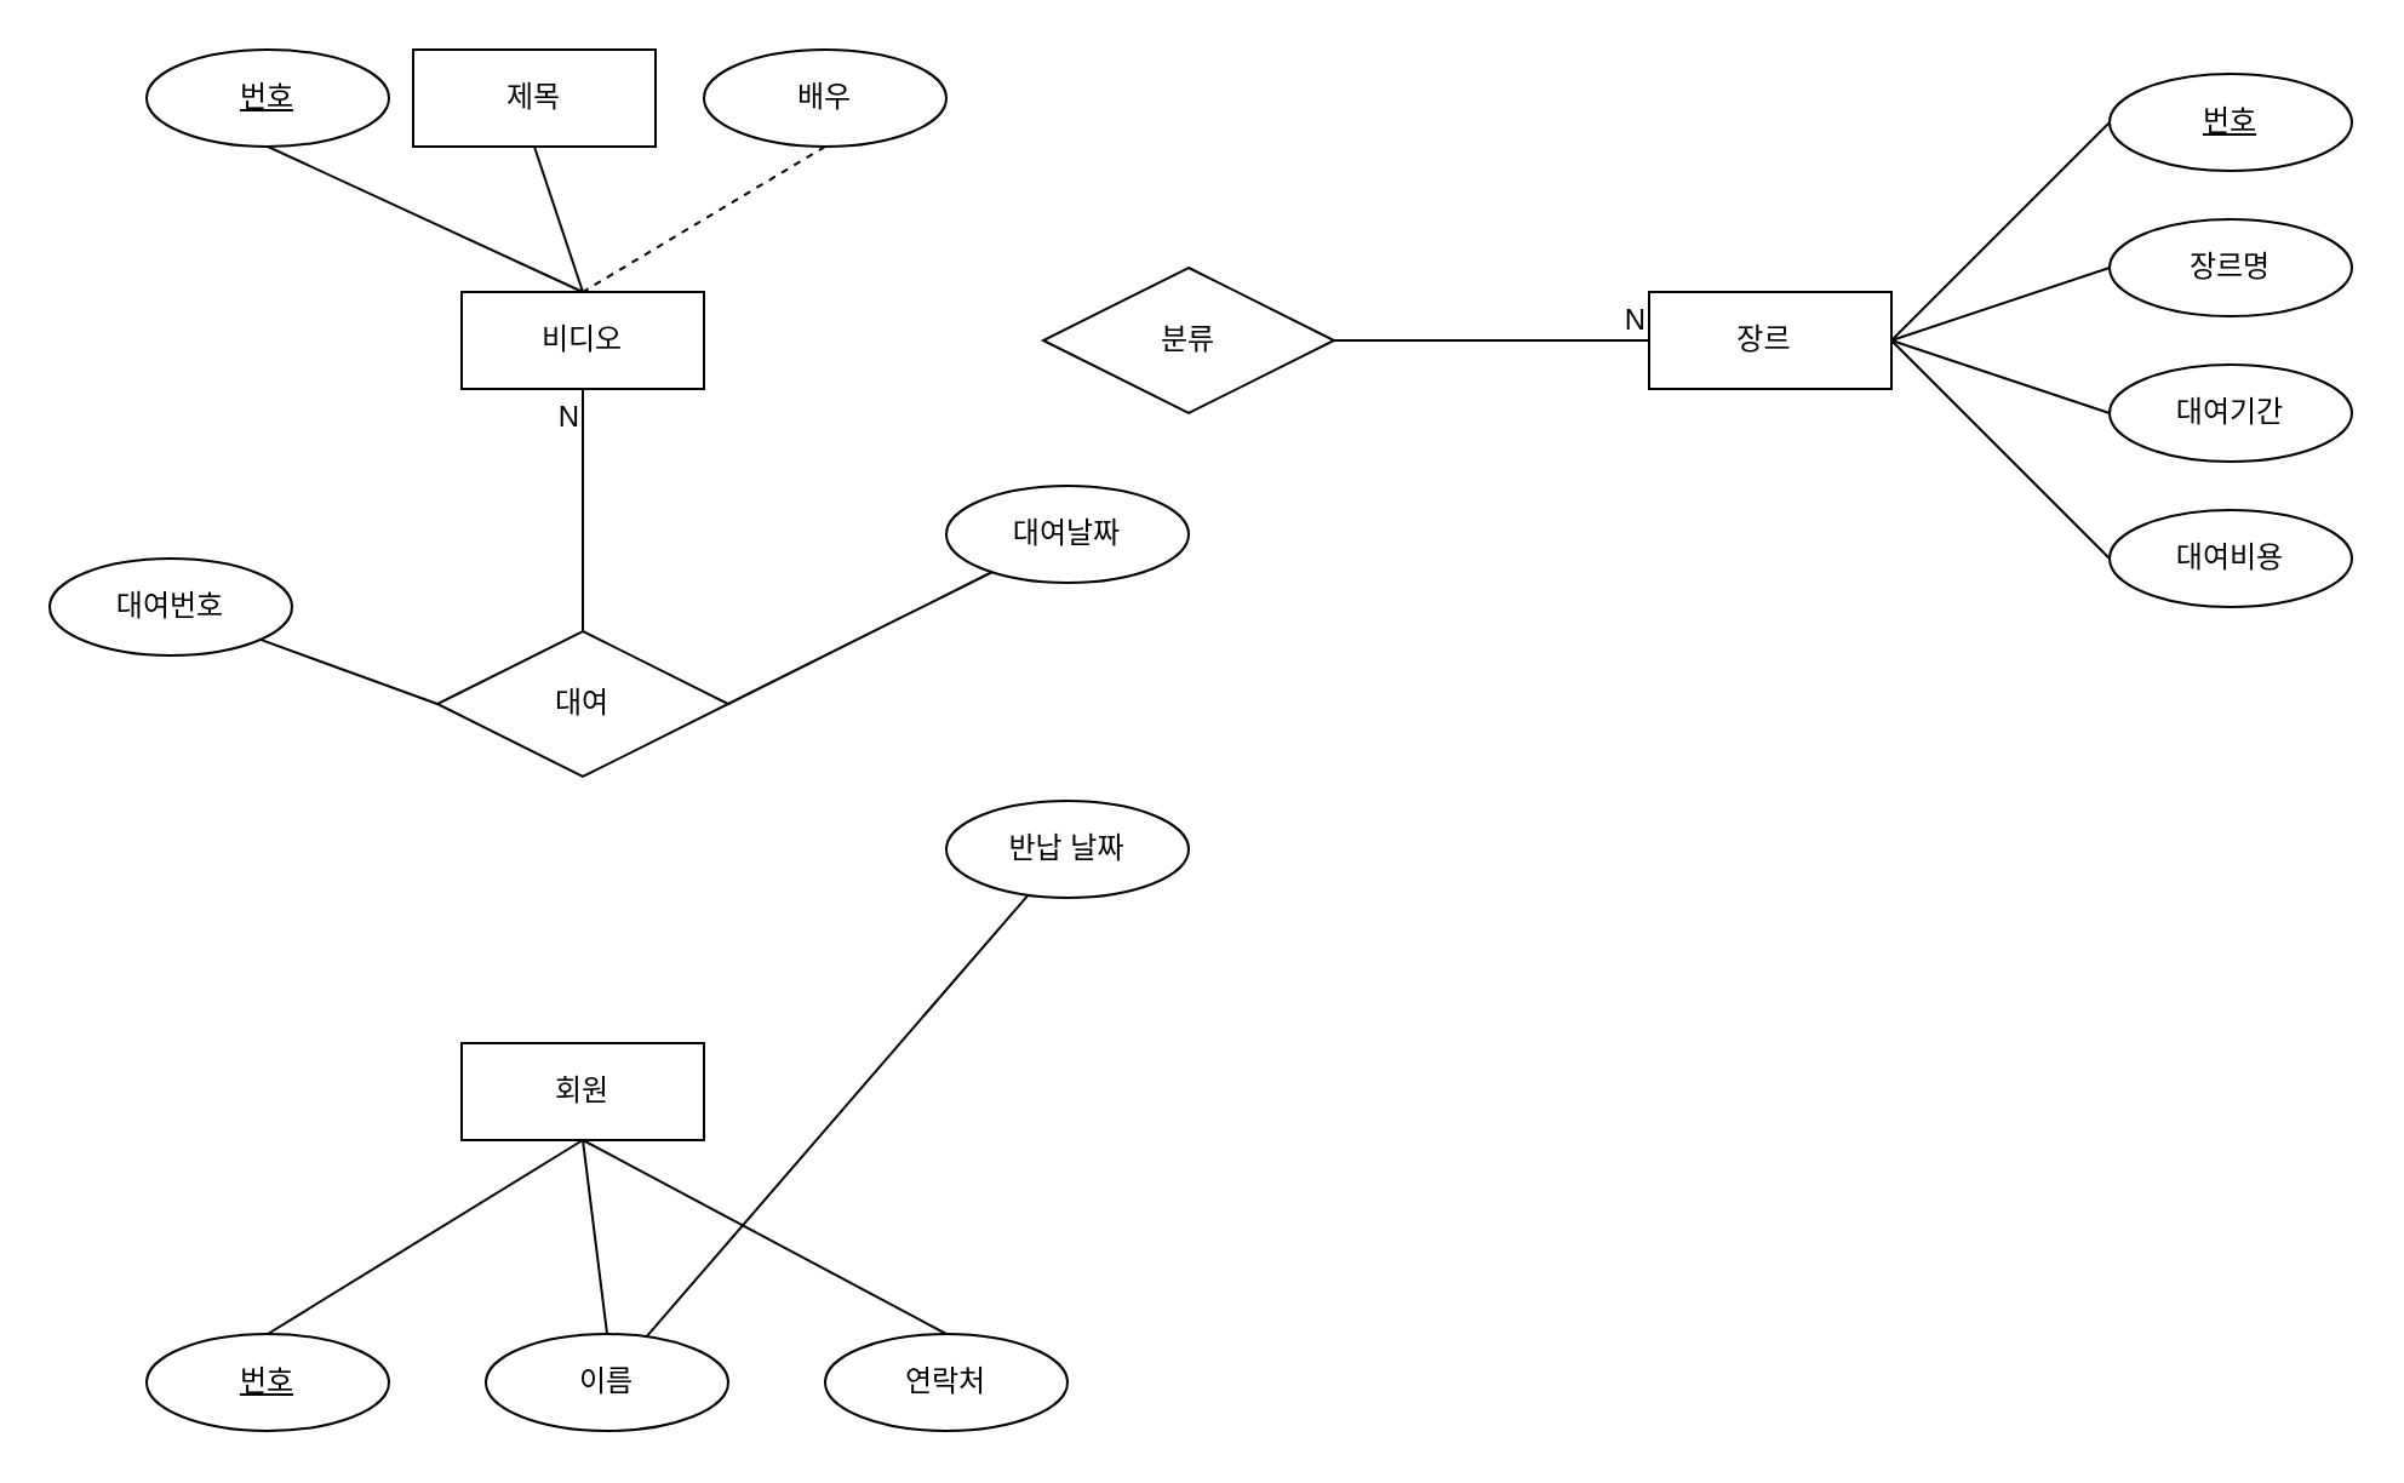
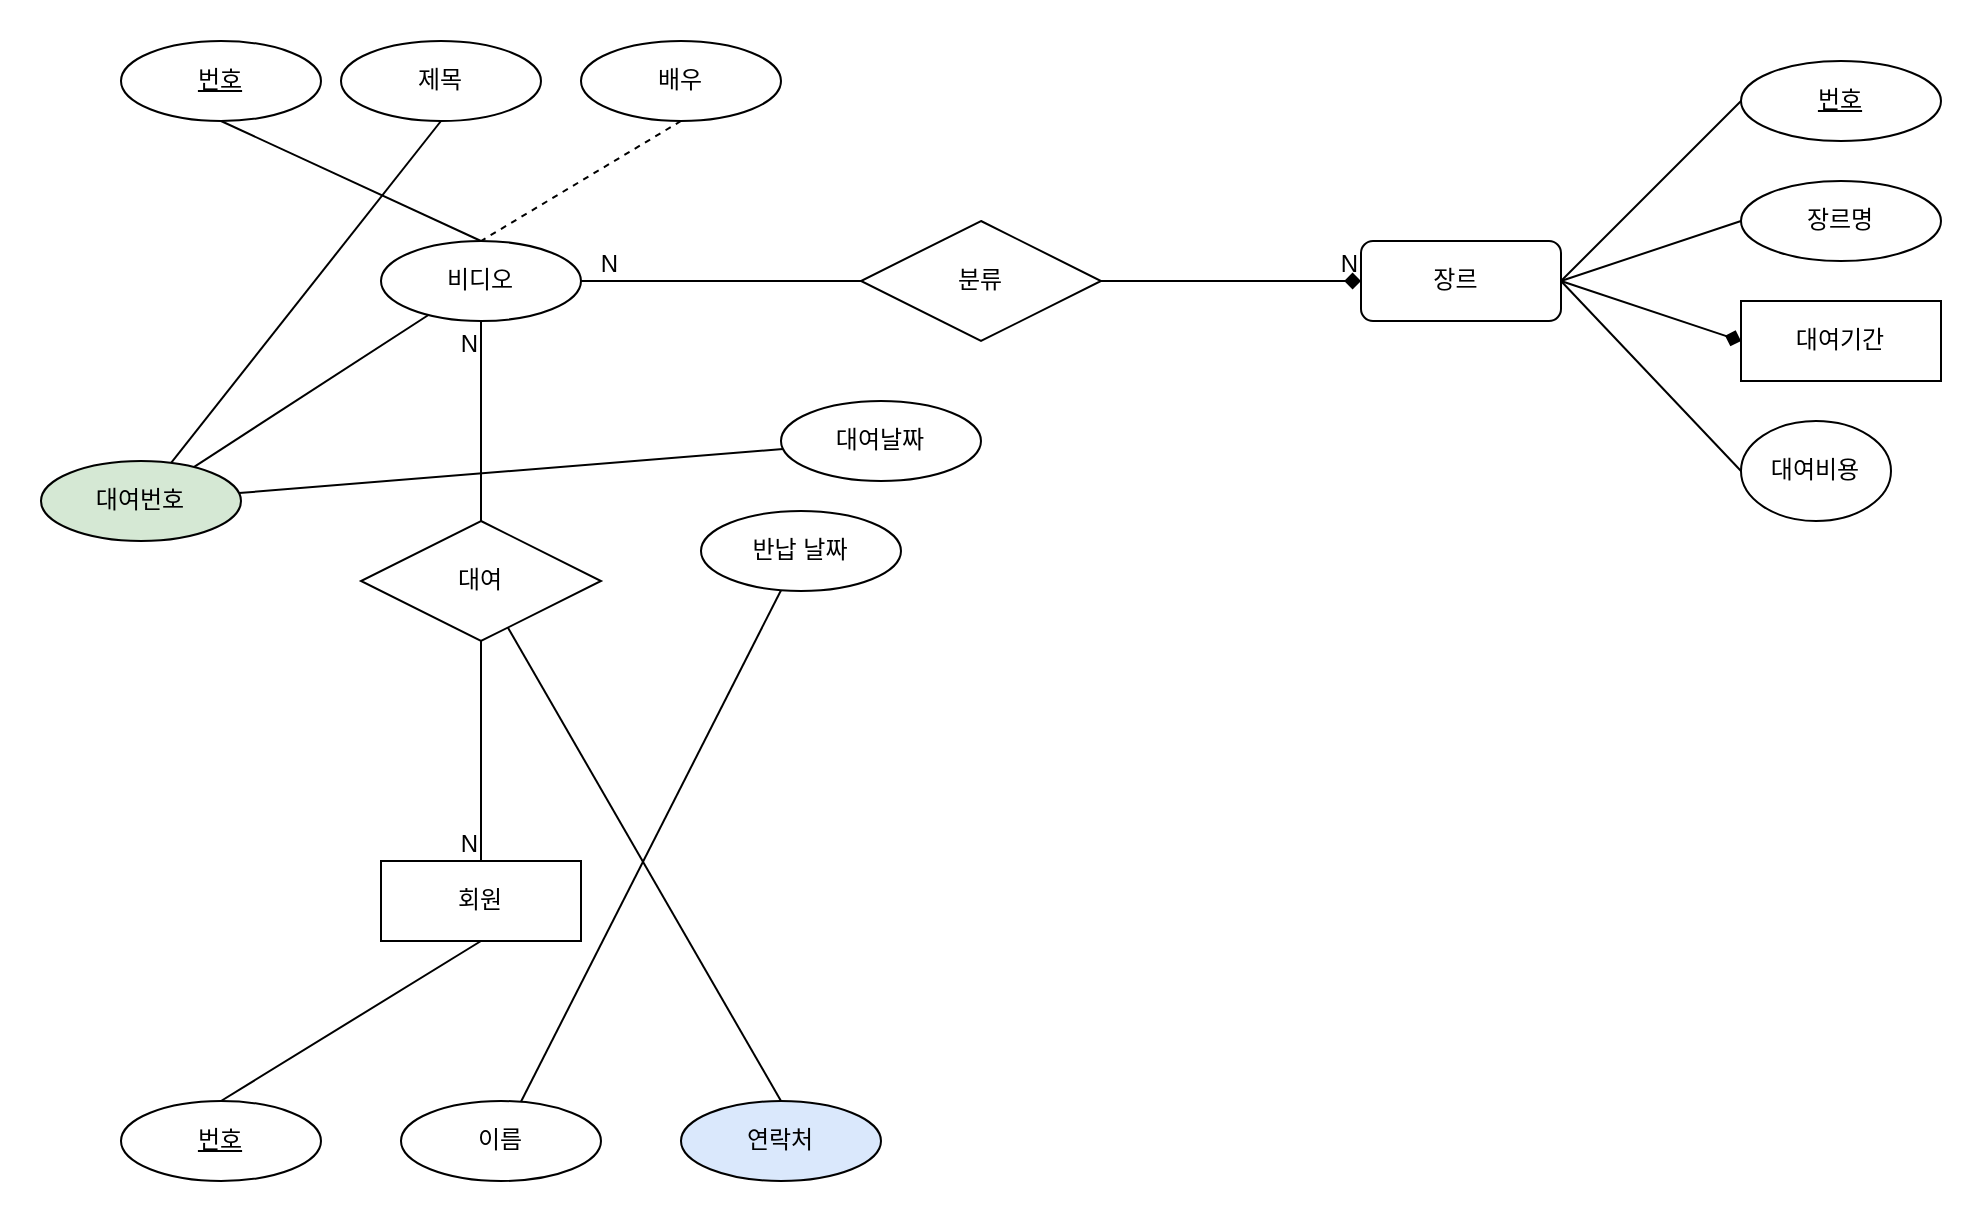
  <mxCell id="0" />
  <mxCell id="1" parent="0" />
- <mxCell id="2" value="장르&lt;span style=&quot;white-space: pre;&quot;&gt;&#09;&lt;/span&gt;" style="whiteSpace=wrap;html=1;align=center;" vertex="1" parent="1"><mxGeometry x="680" y="120" width="100" height="40" as="geometry" /></mxCell>
- <mxCell id="3" value="비디오" style="whiteSpace=wrap;html=1;align=center;" vertex="1" parent="1"><mxGeometry x="190" y="120" width="100" height="40" as="geometry" /></mxCell>
+ <mxCell id="2" value="장르&lt;span style=&quot;white-space: pre;&quot;&gt;&#09;&lt;/span&gt;" style="whiteSpace=wrap;html=1;align=center;rounded=1;" vertex="1" parent="1"><mxGeometry x="680" y="120" width="100" height="40" as="geometry" /></mxCell>
+ <mxCell id="3" value="비디오" style="ellipse;whiteSpace=wrap;html=1;align=center;" vertex="1" parent="1"><mxGeometry x="190" y="120" width="100" height="40" as="geometry" /></mxCell>
  <mxCell id="4" value="회원" style="whiteSpace=wrap;html=1;align=center;" vertex="1" parent="1"><mxGeometry x="190" y="430" width="100" height="40" as="geometry" /></mxCell>
  <mxCell id="5" value="번호" style="ellipse;whiteSpace=wrap;html=1;align=center;fontStyle=4;" vertex="1" parent="1"><mxGeometry x="870" y="30" width="100" height="40" as="geometry" /></mxCell>
  <mxCell id="6" value="장르명" style="ellipse;whiteSpace=wrap;html=1;align=center;" vertex="1" parent="1"><mxGeometry x="870" y="90" width="100" height="40" as="geometry" /></mxCell>
- <mxCell id="7" value="대여기간" style="ellipse;whiteSpace=wrap;html=1;align=center;" vertex="1" parent="1"><mxGeometry x="870" y="150" width="100" height="40" as="geometry" /></mxCell>
- <mxCell id="8" value="대여비용" style="ellipse;whiteSpace=wrap;html=1;align=center;" vertex="1" parent="1"><mxGeometry x="870" y="210" width="100" height="40" as="geometry" /></mxCell>
+ <mxCell id="7" value="대여기간" style="whiteSpace=wrap;html=1;align=center;rounded=0;" vertex="1" parent="1"><mxGeometry x="870" y="150" width="100" height="40" as="geometry" /></mxCell>
+ <mxCell id="8" value="대여비용" style="ellipse;whiteSpace=wrap;html=1;align=center;" vertex="1" parent="1"><mxGeometry x="870" y="210" width="75" height="50" as="geometry" /></mxCell>
  <mxCell id="9" value="" style="endArrow=none;html=1;rounded=0;entryX=0;entryY=0.5;entryDx=0;entryDy=0;exitX=1;exitY=0.5;exitDx=0;exitDy=0;" edge="1" parent="1" source="2" target="5"><mxGeometry relative="1" as="geometry"><mxPoint x="790" y="120" as="sourcePoint" /><mxPoint x="950" y="120" as="targetPoint" /></mxGeometry></mxCell>
  <mxCell id="10" value="" style="endArrow=none;html=1;rounded=0;exitX=1;exitY=0.5;exitDx=0;exitDy=0;entryX=0;entryY=0.5;entryDx=0;entryDy=0;" edge="1" parent="1" source="2" target="6"><mxGeometry relative="1" as="geometry"><mxPoint x="790" y="180" as="sourcePoint" /><mxPoint x="850" y="100" as="targetPoint" /></mxGeometry></mxCell>
- <mxCell id="11" value="" style="endArrow=none;html=1;rounded=0;entryX=0;entryY=0.5;entryDx=0;entryDy=0;exitX=1;exitY=0.5;exitDx=0;exitDy=0;" edge="1" parent="1" source="2" target="7"><mxGeometry relative="1" as="geometry"><mxPoint x="790" y="120" as="sourcePoint" /><mxPoint x="820" y="240" as="targetPoint" /></mxGeometry></mxCell>
+ <mxCell id="11" value="" style="endArrow=diamond;html=1;rounded=0;entryX=0;entryY=0.5;entryDx=0;entryDy=0;exitX=1;exitY=0.5;exitDx=0;exitDy=0;" edge="1" parent="1" source="2" target="7"><mxGeometry relative="1" as="geometry"><mxPoint x="790" y="120" as="sourcePoint" /><mxPoint x="820" y="240" as="targetPoint" /></mxGeometry></mxCell>
  <mxCell id="12" value="" style="endArrow=none;html=1;rounded=0;exitX=1;exitY=0.5;exitDx=0;exitDy=0;entryX=0;entryY=0.5;entryDx=0;entryDy=0;" edge="1" parent="1" source="2" target="8"><mxGeometry relative="1" as="geometry"><mxPoint x="790" y="240" as="sourcePoint" /><mxPoint x="950" y="240" as="targetPoint" /></mxGeometry></mxCell>
- <mxCell id="13" value="제목" style="whiteSpace=wrap;html=1;align=center;rounded=0;" vertex="1" parent="1"><mxGeometry x="170" y="20" width="100" height="40" as="geometry" /></mxCell>
+ <mxCell id="13" value="제목" style="ellipse;whiteSpace=wrap;html=1;align=center;" vertex="1" parent="1"><mxGeometry x="170" y="20" width="100" height="40" as="geometry" /></mxCell>
  <mxCell id="14" value="배우" style="ellipse;whiteSpace=wrap;html=1;align=center;" vertex="1" parent="1"><mxGeometry x="290" y="20" width="100" height="40" as="geometry" /></mxCell>
  <mxCell id="15" value="번호" style="ellipse;whiteSpace=wrap;html=1;align=center;fontStyle=4;" vertex="1" parent="1"><mxGeometry x="60" y="20" width="100" height="40" as="geometry" /></mxCell>
  <mxCell id="16" value="" style="endArrow=none;html=1;rounded=0;exitX=0.5;exitY=1;exitDx=0;exitDy=0;entryX=0.5;entryY=0;entryDx=0;entryDy=0;" edge="1" parent="1" source="15" target="3"><mxGeometry relative="1" as="geometry"><mxPoint x="320" y="230" as="sourcePoint" /><mxPoint x="480" y="230" as="targetPoint" /></mxGeometry></mxCell>
- <mxCell id="17" value="" style="endArrow=none;html=1;rounded=0;exitX=0.5;exitY=1;exitDx=0;exitDy=0;entryX=0.5;entryY=0;entryDx=0;entryDy=0;" edge="1" parent="1" source="13" target="3"><mxGeometry relative="1" as="geometry"><mxPoint x="340" y="220" as="sourcePoint" /><mxPoint x="500" y="220" as="targetPoint" /></mxGeometry></mxCell>
+ <mxCell id="17" value="" style="endArrow=none;html=1;rounded=0;exitX=0.5;exitY=1;exitDx=0;exitDy=0;" edge="1" parent="1" source="13" target="40"><mxGeometry relative="1" as="geometry"><mxPoint x="340" y="220" as="sourcePoint" /><mxPoint x="500" y="220" as="targetPoint" /></mxGeometry></mxCell>
  <mxCell id="18" value="" style="endArrow=none;html=1;rounded=0;exitX=0.5;exitY=1;exitDx=0;exitDy=0;entryX=0.5;entryY=0;entryDx=0;entryDy=0;dashed=1;" edge="1" parent="1" source="14" target="3"><mxGeometry relative="1" as="geometry"><mxPoint x="260" y="220" as="sourcePoint" /><mxPoint x="420" y="220" as="targetPoint" /></mxGeometry></mxCell>
  <mxCell id="19" value="번호" style="ellipse;whiteSpace=wrap;html=1;align=center;fontStyle=4;" vertex="1" parent="1"><mxGeometry x="60" y="550" width="100" height="40" as="geometry" /></mxCell>
  <mxCell id="20" value="이름" style="ellipse;whiteSpace=wrap;html=1;align=center;" vertex="1" parent="1"><mxGeometry x="200" y="550" width="100" height="40" as="geometry" /></mxCell>
- <mxCell id="21" value="연락처" style="ellipse;whiteSpace=wrap;html=1;align=center;" vertex="1" parent="1"><mxGeometry x="340" y="550" width="100" height="40" as="geometry" /></mxCell>
+ <mxCell id="21" value="연락처" style="ellipse;whiteSpace=wrap;html=1;align=center;fillColor=#dae8fc;" vertex="1" parent="1"><mxGeometry x="340" y="550" width="100" height="40" as="geometry" /></mxCell>
  <mxCell id="22" value="" style="endArrow=none;html=1;rounded=0;exitX=0.5;exitY=1;exitDx=0;exitDy=0;entryX=0.5;entryY=0;entryDx=0;entryDy=0;" edge="1" parent="1" source="4" target="19"><mxGeometry relative="1" as="geometry"><mxPoint x="210" y="530" as="sourcePoint" /><mxPoint x="370" y="530" as="targetPoint" /></mxGeometry></mxCell>
- <mxCell id="23" value="" style="endArrow=none;html=1;rounded=0;exitX=0.5;exitY=1;exitDx=0;exitDy=0;entryX=0.5;entryY=0;entryDx=0;entryDy=0;" edge="1" parent="1" source="4" target="20"><mxGeometry relative="1" as="geometry"><mxPoint x="250" y="480" as="sourcePoint" /><mxPoint x="120" y="560" as="targetPoint" /></mxGeometry></mxCell>
- <mxCell id="24" value="" style="endArrow=none;html=1;rounded=0;exitX=0.5;exitY=0;exitDx=0;exitDy=0;entryX=0.5;entryY=1;entryDx=0;entryDy=0;" edge="1" parent="1" source="21" target="4"><mxGeometry relative="1" as="geometry"><mxPoint x="250" y="480" as="sourcePoint" /><mxPoint x="260" y="560" as="targetPoint" /></mxGeometry></mxCell>
+ <mxCell id="24" value="" style="endArrow=none;html=1;rounded=0;exitX=0.5;exitY=0;exitDx=0;exitDy=0;" edge="1" parent="1" source="21" target="30"><mxGeometry relative="1" as="geometry"><mxPoint x="250" y="480" as="sourcePoint" /><mxPoint x="260" y="560" as="targetPoint" /></mxGeometry></mxCell>
  <mxCell id="25" value="분류" style="shape=rhombus;perimeter=rhombusPerimeter;whiteSpace=wrap;html=1;align=center;" vertex="1" parent="1"><mxGeometry x="430" y="110" width="120" height="60" as="geometry" /></mxCell>
- <mxCell id="28" value="" style="endArrow=none;html=1;rounded=0;exitX=1;exitY=0.5;exitDx=0;exitDy=0;entryX=0;entryY=0.5;entryDx=0;entryDy=0;" edge="1" parent="1" source="25" target="2"><mxGeometry relative="1" as="geometry"><mxPoint x="560" y="200" as="sourcePoint" /><mxPoint x="720" y="200" as="targetPoint" /></mxGeometry></mxCell>
+ <mxCell id="26" value="" style="endArrow=none;html=1;rounded=0;exitX=0;exitY=0.5;exitDx=0;exitDy=0;entryX=1;entryY=0.5;entryDx=0;entryDy=0;" edge="1" parent="1" source="25" target="3"><mxGeometry relative="1" as="geometry"><mxPoint x="270" y="260" as="sourcePoint" /><mxPoint x="430" y="260" as="targetPoint" /></mxGeometry></mxCell>
+ <mxCell id="27" value="N" style="resizable=0;html=1;whiteSpace=wrap;align=right;verticalAlign=bottom;" connectable="0" vertex="1" parent="26"><mxGeometry x="1" relative="1" as="geometry"><mxPoint x="20" as="offset" /></mxGeometry></mxCell>
+ <mxCell id="28" value="" style="endArrow=diamond;html=1;rounded=0;exitX=1;exitY=0.5;exitDx=0;exitDy=0;entryX=0;entryY=0.5;entryDx=0;entryDy=0;" edge="1" parent="1" source="25" target="2"><mxGeometry relative="1" as="geometry"><mxPoint x="560" y="200" as="sourcePoint" /><mxPoint x="720" y="200" as="targetPoint" /></mxGeometry></mxCell>
  <mxCell id="29" value="N" style="resizable=0;html=1;whiteSpace=wrap;align=right;verticalAlign=bottom;" connectable="0" vertex="1" parent="28"><mxGeometry x="1" relative="1" as="geometry" /></mxCell>
  <mxCell id="30" value="대여" style="shape=rhombus;perimeter=rhombusPerimeter;whiteSpace=wrap;html=1;align=center;" vertex="1" parent="1"><mxGeometry x="180" y="260" width="120" height="60" as="geometry" /></mxCell>
  <mxCell id="31" value="" style="endArrow=none;html=1;rounded=0;exitX=0.5;exitY=0;exitDx=0;exitDy=0;entryX=0.5;entryY=1;entryDx=0;entryDy=0;" edge="1" parent="1" source="30" target="3"><mxGeometry relative="1" as="geometry"><mxPoint x="390" y="250" as="sourcePoint" /><mxPoint x="550" y="250" as="targetPoint" /></mxGeometry></mxCell>
  <mxCell id="32" value="N" style="resizable=0;html=1;whiteSpace=wrap;align=right;verticalAlign=bottom;" connectable="0" vertex="1" parent="31"><mxGeometry x="1" relative="1" as="geometry"><mxPoint y="20" as="offset" /></mxGeometry></mxCell>
- <mxCell id="35" style="rounded=0;orthogonalLoop=1;jettySize=auto;html=1;entryX=1;entryY=0.5;entryDx=0;entryDy=0;endArrow=none;endFill=0;" edge="1" parent="1" source="36" target="30"><mxGeometry relative="1" as="geometry" /></mxCell>
+ <mxCell id="33" value="" style="endArrow=none;html=1;rounded=0;exitX=0.5;exitY=1;exitDx=0;exitDy=0;entryX=0.5;entryY=0;entryDx=0;entryDy=0;" edge="1" parent="1" source="30" target="4"><mxGeometry relative="1" as="geometry"><mxPoint x="430" y="280" as="sourcePoint" /><mxPoint x="590" y="280" as="targetPoint" /></mxGeometry></mxCell>
+ <mxCell id="34" value="N" style="resizable=0;html=1;whiteSpace=wrap;align=right;verticalAlign=bottom;" connectable="0" vertex="1" parent="33"><mxGeometry x="1" relative="1" as="geometry" /></mxCell>
+ <mxCell id="35" style="rounded=0;orthogonalLoop=1;jettySize=auto;html=1;endArrow=none;endFill=0;" edge="1" parent="1" source="36" target="40"><mxGeometry relative="1" as="geometry" /></mxCell>
  <mxCell id="36" value="대여날짜" style="ellipse;whiteSpace=wrap;html=1;align=center;" vertex="1" parent="1"><mxGeometry x="390" y="200" width="100" height="40" as="geometry" /></mxCell>
  <mxCell id="37" style="rounded=0;orthogonalLoop=1;jettySize=auto;html=1;endArrow=none;endFill=0;" edge="1" parent="1" source="38" target="20"><mxGeometry relative="1" as="geometry" /></mxCell>
- <mxCell id="38" value="반납 날짜" style="ellipse;whiteSpace=wrap;html=1;align=center;" vertex="1" parent="1"><mxGeometry x="390" y="330" width="100" height="40" as="geometry" /></mxCell>
- <mxCell id="39" style="rounded=0;orthogonalLoop=1;jettySize=auto;html=1;entryX=0;entryY=0.5;entryDx=0;entryDy=0;endArrow=none;endFill=0;" edge="1" parent="1" source="40" target="30"><mxGeometry relative="1" as="geometry" /></mxCell>
- <mxCell id="40" value="대여번호" style="ellipse;whiteSpace=wrap;html=1;align=center;" vertex="1" parent="1"><mxGeometry x="20" y="230" width="100" height="40" as="geometry" /></mxCell>
+ <mxCell id="38" value="반납 날짜" style="ellipse;whiteSpace=wrap;html=1;align=center;" vertex="1" parent="1"><mxGeometry x="350" y="255" width="100" height="40" as="geometry" /></mxCell>
+ <mxCell id="39" style="rounded=0;orthogonalLoop=1;jettySize=auto;html=1;endArrow=none;endFill=0;" edge="1" parent="1" source="40" target="3"><mxGeometry relative="1" as="geometry" /></mxCell>
+ <mxCell id="40" value="대여번호" style="ellipse;whiteSpace=wrap;html=1;align=center;fillColor=#d5e8d4;" vertex="1" parent="1"><mxGeometry x="20" y="230" width="100" height="40" as="geometry" /></mxCell>
